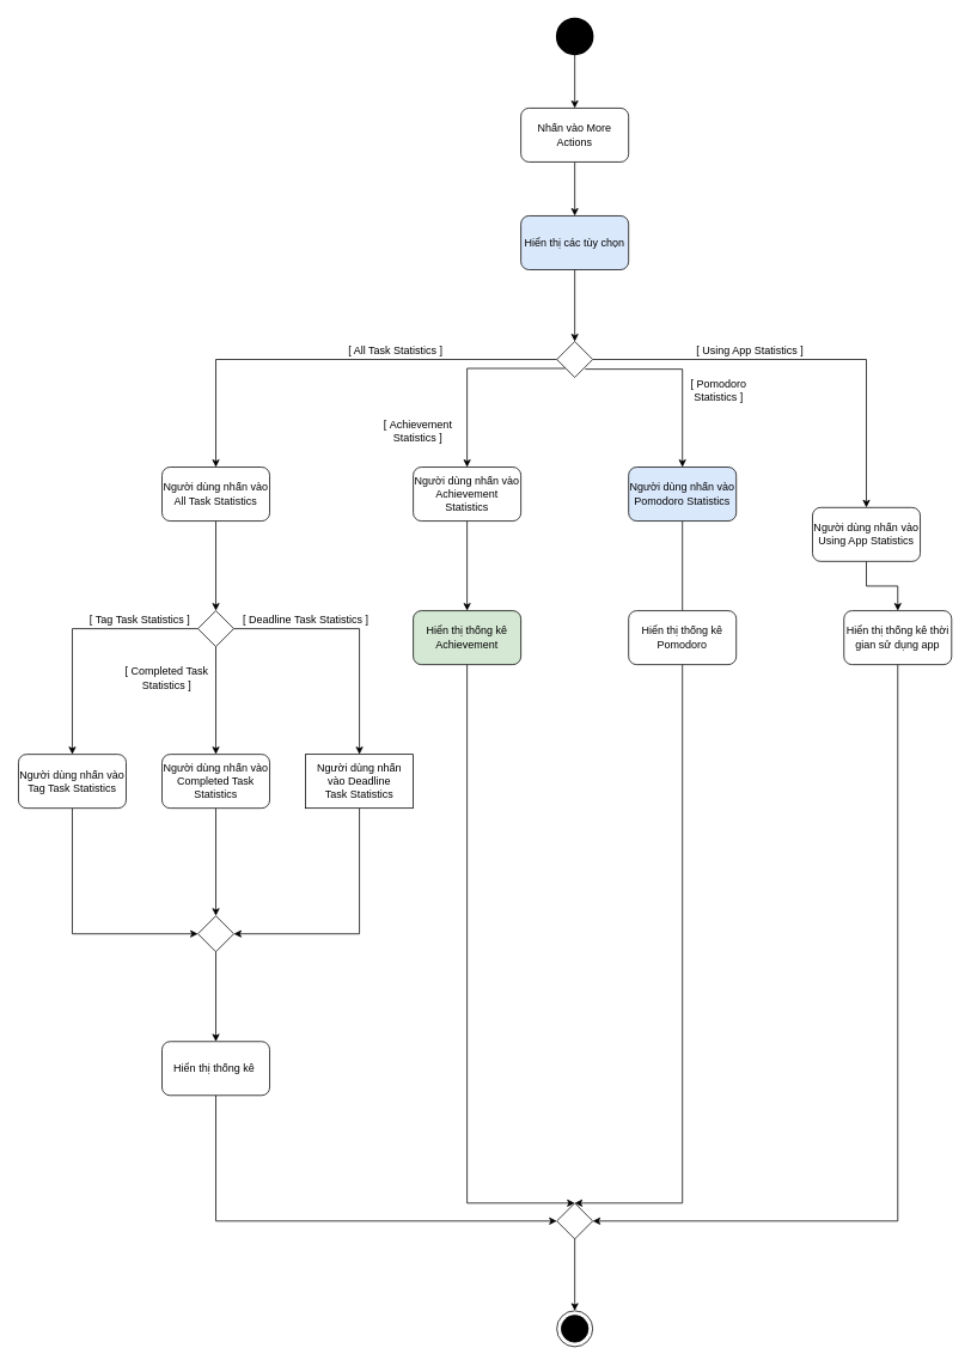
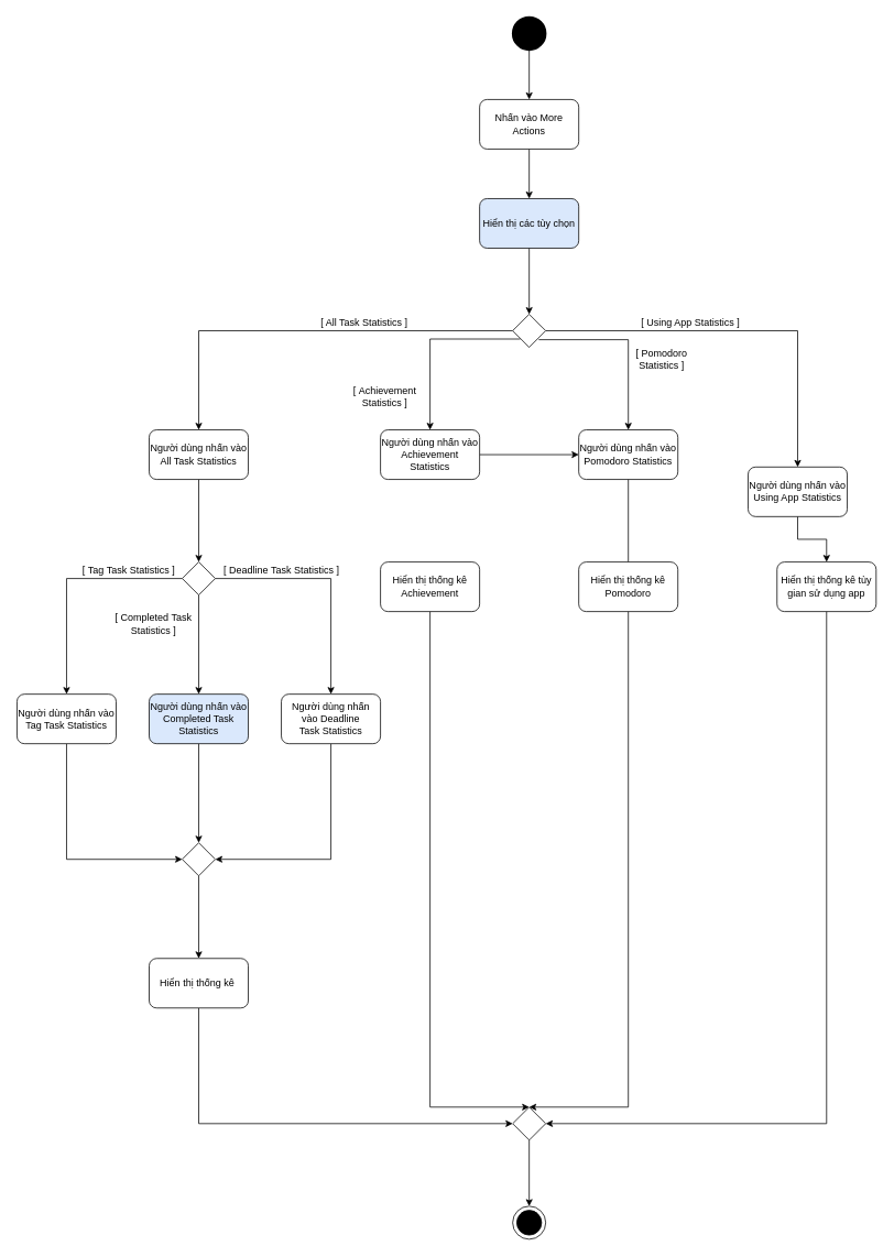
  <mxCell id="0" />
  <mxCell id="1" parent="0" />
  <mxCell id="2" style="edgeStyle=orthogonalEdgeStyle;rounded=0;orthogonalLoop=1;jettySize=auto;html=1;entryX=0.5;entryY=0;entryDx=0;entryDy=0;" parent="1" source="3" target="34" edge="1"><mxGeometry relative="1" as="geometry" /></mxCell>
  <mxCell id="3" value="Hiển thị các tùy chọn" style="rounded=1;whiteSpace=wrap;html=1;fillColor=#dae8fc;" parent="1" vertex="1"><mxGeometry x="580" y="240" width="120" height="60" as="geometry" /></mxCell>
  <mxCell id="4" value="" style="shape=mxgraph.sysml.actFinal;html=1;verticalLabelPosition=bottom;labelBackgroundColor=#ffffff;verticalAlign=top;" parent="1" vertex="1"><mxGeometry x="620" y="1460" width="40" height="40" as="geometry" /></mxCell>
- <mxCell id="5" style="edgeStyle=orthogonalEdgeStyle;rounded=0;orthogonalLoop=1;jettySize=auto;html=1;entryX=0.5;entryY=0;entryDx=0;entryDy=0;" parent="1" source="6" target="21" edge="1"><mxGeometry relative="1" as="geometry" /></mxCell>
+ <mxCell id="5" style="edgeStyle=orthogonalEdgeStyle;rounded=0;orthogonalLoop=1;jettySize=auto;html=1;" parent="1" source="6" target="17" edge="1"><mxGeometry relative="1" as="geometry" /></mxCell>
  <mxCell id="6" value="Người dùng nhấn vào Achievement Statistics" style="rounded=1;whiteSpace=wrap;html=1;" parent="1" vertex="1"><mxGeometry x="460" y="520" width="120" height="60" as="geometry" /></mxCell>
  <mxCell id="7" style="edgeStyle=orthogonalEdgeStyle;rounded=0;orthogonalLoop=1;jettySize=auto;html=1;entryX=0.5;entryY=0;entryDx=0;entryDy=0;" parent="1" source="8" target="38" edge="1"><mxGeometry relative="1" as="geometry" /></mxCell>
  <mxCell id="8" value="Người dùng nhấn vào All Task Statistics" style="rounded=1;whiteSpace=wrap;html=1;" parent="1" vertex="1"><mxGeometry x="180" y="520" width="120" height="60" as="geometry" /></mxCell>
  <mxCell id="9" style="edgeStyle=orthogonalEdgeStyle;rounded=0;orthogonalLoop=1;jettySize=auto;html=1;entryX=1;entryY=0.5;entryDx=0;entryDy=0;" parent="1" source="10" target="40" edge="1"><mxGeometry relative="1" as="geometry"><Array as="points"><mxPoint x="400" y="1040" /></Array></mxGeometry></mxCell>
- <mxCell id="10" value="Người dùng nhấn vào&amp;nbsp;&lt;span&gt;Deadline Task&amp;nbsp;&lt;/span&gt;Statistics" style="whiteSpace=wrap;html=1;rounded=0;" parent="1" vertex="1"><mxGeometry x="340" y="840" width="120" height="60" as="geometry" /></mxCell>
+ <mxCell id="10" value="Người dùng nhấn vào&amp;nbsp;&lt;span&gt;Deadline Task&amp;nbsp;&lt;/span&gt;Statistics" style="rounded=1;whiteSpace=wrap;html=1;" parent="1" vertex="1"><mxGeometry x="340" y="840" width="120" height="60" as="geometry" /></mxCell>
  <mxCell id="11" style="edgeStyle=orthogonalEdgeStyle;rounded=0;orthogonalLoop=1;jettySize=auto;html=1;" parent="1" source="12" target="40" edge="1"><mxGeometry relative="1" as="geometry" /></mxCell>
- <mxCell id="12" value="Người dùng nhấn vào Completed Task Statistics" style="rounded=1;whiteSpace=wrap;html=1;" parent="1" vertex="1"><mxGeometry x="180" y="840" width="120" height="60" as="geometry" /></mxCell>
+ <mxCell id="12" value="Người dùng nhấn vào Completed Task Statistics" style="rounded=1;whiteSpace=wrap;html=1;fillColor=#dae8fc;" parent="1" vertex="1"><mxGeometry x="180" y="840" width="120" height="60" as="geometry" /></mxCell>
  <mxCell id="13" value="&lt;span style=&quot;color: rgba(0 , 0 , 0 , 0) ; font-family: monospace ; font-size: 0px&quot;&gt;%3CmxGraphModel%3E%3Croot%3E%3CmxCell%20id%3D%220%22%2F%3E%3CmxCell%20id%3D%221%22%20parent%3D%220%22%2F%3E%3CmxCell%20id%3D%222%22%20value%3D%22False%22%20style%3D%22text%3Bhtml%3D1%3Balign%3Dcenter%3BverticalAlign%3Dmiddle%3Bresizable%3D0%3Bpoints%3D%5B%5D%3Bautosize%3D1%3B%22%20vertex%3D%221%22%20parent%3D%221%22%3E%3CmxGeometry%20y%3D%22920%22%20width%3D%2250%22%20height%3D%2220%22%20as%3D%22geometry%22%2F%3E%3C%2FmxCell%3E%3C%2Froot%3E%3C%2FmxGraphModel%3E&lt;/span&gt;" style="text;html=1;align=center;verticalAlign=middle;resizable=0;points=[];autosize=1;" parent="1" vertex="1"><mxGeometry x="550" y="1090" width="20" height="20" as="geometry" /></mxCell>
  <mxCell id="14" style="edgeStyle=orthogonalEdgeStyle;rounded=0;orthogonalLoop=1;jettySize=auto;html=1;entryX=0;entryY=0.5;entryDx=0;entryDy=0;" parent="1" source="15" target="40" edge="1"><mxGeometry relative="1" as="geometry"><Array as="points"><mxPoint x="80" y="1040" /></Array></mxGeometry></mxCell>
  <mxCell id="15" value="Người dùng nhấn vào Tag Task Statistics" style="rounded=1;whiteSpace=wrap;html=1;" parent="1" vertex="1"><mxGeometry y="840" width="120" height="60" as="geometry" x="20" /></mxCell>
  <mxCell id="16" style="edgeStyle=orthogonalEdgeStyle;rounded=0;orthogonalLoop=1;jettySize=auto;html=1;entryX=0.5;entryY=0;entryDx=0;entryDy=0;endArrow=none;" parent="1" source="17" target="23" edge="1"><mxGeometry relative="1" as="geometry" /></mxCell>
- <mxCell id="17" value="Người dùng nhấn vào Pomodoro Statistics" style="rounded=1;whiteSpace=wrap;html=1;fillColor=#dae8fc;" parent="1" vertex="1"><mxGeometry x="700" y="520" width="120" height="60" as="geometry" /></mxCell>
+ <mxCell id="17" value="Người dùng nhấn vào Pomodoro Statistics" style="rounded=1;whiteSpace=wrap;html=1;" parent="1" vertex="1"><mxGeometry x="700" y="520" width="120" height="60" as="geometry" /></mxCell>
  <mxCell id="18" style="edgeStyle=orthogonalEdgeStyle;rounded=0;orthogonalLoop=1;jettySize=auto;html=1;entryX=0.5;entryY=0;entryDx=0;entryDy=0;" parent="1" source="19" target="25" edge="1"><mxGeometry relative="1" as="geometry" /></mxCell>
  <mxCell id="19" value="Người dùng nhấn vào Using App Statistics" style="rounded=1;whiteSpace=wrap;html=1;" parent="1" vertex="1"><mxGeometry x="905" y="565" width="120" height="60" as="geometry" /></mxCell>
  <mxCell id="20" style="edgeStyle=orthogonalEdgeStyle;rounded=0;orthogonalLoop=1;jettySize=auto;html=1;entryX=0.5;entryY=0;entryDx=0;entryDy=0;" edge="1" parent="1" source="21" target="44"><mxGeometry relative="1" as="geometry"><Array as="points"><mxPoint x="520" y="1340" /></Array></mxGeometry></mxCell>
- <mxCell id="21" value="Hiển thị thống kê Achievement" style="rounded=1;whiteSpace=wrap;html=1;fillColor=#d5e8d4;" parent="1" vertex="1"><mxGeometry x="460" y="680" width="120" height="60" as="geometry" /></mxCell>
+ <mxCell id="21" value="Hiển thị thống kê Achievement" style="rounded=1;whiteSpace=wrap;html=1;" parent="1" vertex="1"><mxGeometry x="460" y="680" width="120" height="60" as="geometry" /></mxCell>
  <mxCell id="22" style="edgeStyle=orthogonalEdgeStyle;rounded=0;orthogonalLoop=1;jettySize=auto;html=1;entryX=0.5;entryY=0;entryDx=0;entryDy=0;" edge="1" parent="1" source="23" target="44"><mxGeometry relative="1" as="geometry"><Array as="points"><mxPoint x="760" y="1340" /></Array></mxGeometry></mxCell>
  <mxCell id="23" value="&lt;span&gt;Hiển thị thống kê Pomodoro&lt;/span&gt;" style="rounded=1;whiteSpace=wrap;html=1;" parent="1" vertex="1"><mxGeometry x="700" y="680" width="120" height="60" as="geometry" /></mxCell>
  <mxCell id="24" style="edgeStyle=orthogonalEdgeStyle;rounded=0;orthogonalLoop=1;jettySize=auto;html=1;entryX=1;entryY=0.5;entryDx=0;entryDy=0;" parent="1" source="25" target="44" edge="1"><mxGeometry relative="1" as="geometry"><Array as="points"><mxPoint x="1000" y="1360" /></Array></mxGeometry></mxCell>
- <mxCell id="25" value="&lt;span&gt;Hiển thị thống kê thời gian sử dụng app&lt;/span&gt;" style="rounded=1;whiteSpace=wrap;html=1;" parent="1" vertex="1"><mxGeometry x="940" y="680" width="120" height="60" as="geometry" /></mxCell>
+ <mxCell id="25" value="&lt;span&gt;Hiển thị thống kê tùy gian sử dụng app&lt;/span&gt;" style="rounded=1;whiteSpace=wrap;html=1;" parent="1" vertex="1"><mxGeometry x="940" y="680" width="120" height="60" as="geometry" /></mxCell>
  <mxCell id="26" style="edgeStyle=orthogonalEdgeStyle;rounded=0;orthogonalLoop=1;jettySize=auto;html=1;entryX=0.5;entryY=0;entryDx=0;entryDy=0;" parent="1" source="27" target="3" edge="1"><mxGeometry relative="1" as="geometry" /></mxCell>
  <mxCell id="27" value="Nhấn vào More Actions" style="rounded=1;whiteSpace=wrap;html=1;" parent="1" vertex="1"><mxGeometry x="580" y="120" width="120" height="60" as="geometry" /></mxCell>
  <mxCell id="28" style="edgeStyle=orthogonalEdgeStyle;rounded=0;orthogonalLoop=1;jettySize=auto;html=1;entryX=0.5;entryY=0;entryDx=0;entryDy=0;" parent="1" source="29" target="27" edge="1"><mxGeometry relative="1" as="geometry" /></mxCell>
  <mxCell id="29" value="" style="shape=ellipse;html=1;fillColor=#000000;strokeWidth=2;verticalLabelPosition=bottom;verticalAlignment=top;perimeter=ellipsePerimeter;" parent="1" vertex="1"><mxGeometry x="620" y="20" width="40" height="40" as="geometry" /></mxCell>
  <mxCell id="30" style="edgeStyle=orthogonalEdgeStyle;rounded=0;orthogonalLoop=1;jettySize=auto;html=1;entryX=0.5;entryY=0;entryDx=0;entryDy=0;" parent="1" source="34" target="8" edge="1"><mxGeometry relative="1" as="geometry" /></mxCell>
  <mxCell id="31" style="edgeStyle=orthogonalEdgeStyle;rounded=0;orthogonalLoop=1;jettySize=auto;html=1;" parent="1" source="34" target="19" edge="1"><mxGeometry relative="1" as="geometry" /></mxCell>
  <mxCell id="32" style="edgeStyle=orthogonalEdgeStyle;rounded=0;orthogonalLoop=1;jettySize=auto;html=1;entryX=0.5;entryY=0;entryDx=0;entryDy=0;exitX=0.23;exitY=0.75;exitDx=0;exitDy=0;exitPerimeter=0;" edge="1" parent="1" source="34" target="6"><mxGeometry relative="1" as="geometry"><Array as="points"><mxPoint x="520" y="410" /></Array></mxGeometry></mxCell>
  <mxCell id="33" style="edgeStyle=orthogonalEdgeStyle;rounded=0;orthogonalLoop=1;jettySize=auto;html=1;entryX=0.5;entryY=0;entryDx=0;entryDy=0;exitX=0.79;exitY=0.77;exitDx=0;exitDy=0;exitPerimeter=0;" edge="1" parent="1" source="34" target="17"><mxGeometry relative="1" as="geometry"><Array as="points"><mxPoint x="760" y="411" /></Array></mxGeometry></mxCell>
  <mxCell id="34" value="" style="shape=rhombus;html=1;verticalLabelPosition=bottom;verticalAlignment=top;" parent="1" vertex="1"><mxGeometry x="620" y="380" width="40" height="40" as="geometry" /></mxCell>
  <mxCell id="35" style="edgeStyle=orthogonalEdgeStyle;rounded=0;orthogonalLoop=1;jettySize=auto;html=1;" parent="1" source="38" target="12" edge="1"><mxGeometry relative="1" as="geometry" /></mxCell>
  <mxCell id="36" style="edgeStyle=orthogonalEdgeStyle;rounded=0;orthogonalLoop=1;jettySize=auto;html=1;" parent="1" source="38" target="15" edge="1"><mxGeometry relative="1" as="geometry" /></mxCell>
  <mxCell id="37" style="edgeStyle=orthogonalEdgeStyle;rounded=0;orthogonalLoop=1;jettySize=auto;html=1;" parent="1" source="38" target="10" edge="1"><mxGeometry relative="1" as="geometry" /></mxCell>
  <mxCell id="38" value="" style="shape=rhombus;html=1;verticalLabelPosition=bottom;verticalAlignment=top;" parent="1" vertex="1"><mxGeometry x="220" y="680" width="40" height="40" as="geometry" /></mxCell>
  <mxCell id="39" style="edgeStyle=orthogonalEdgeStyle;rounded=0;orthogonalLoop=1;jettySize=auto;html=1;entryX=0.5;entryY=0;entryDx=0;entryDy=0;" parent="1" source="40" target="42" edge="1"><mxGeometry relative="1" as="geometry" /></mxCell>
  <mxCell id="40" value="" style="shape=rhombus;html=1;verticalLabelPosition=bottom;verticalAlignment=top;" parent="1" vertex="1"><mxGeometry x="220" y="1020" width="40" height="40" as="geometry" /></mxCell>
  <mxCell id="41" style="edgeStyle=orthogonalEdgeStyle;rounded=0;orthogonalLoop=1;jettySize=auto;html=1;entryX=0;entryY=0.5;entryDx=0;entryDy=0;" parent="1" source="42" target="44" edge="1"><mxGeometry relative="1" as="geometry"><Array as="points"><mxPoint x="240" y="1360" /></Array></mxGeometry></mxCell>
  <mxCell id="42" value="Hiển thị thống kê&amp;nbsp;" style="rounded=1;whiteSpace=wrap;html=1;" parent="1" vertex="1"><mxGeometry x="180" y="1160" width="120" height="60" as="geometry" /></mxCell>
  <mxCell id="43" style="edgeStyle=orthogonalEdgeStyle;rounded=0;orthogonalLoop=1;jettySize=auto;html=1;" parent="1" source="44" target="4" edge="1"><mxGeometry relative="1" as="geometry" /></mxCell>
  <mxCell id="44" value="" style="shape=rhombus;html=1;verticalLabelPosition=bottom;verticalAlignment=top;" parent="1" vertex="1"><mxGeometry x="620" y="1340" width="40" height="40" as="geometry" /></mxCell>
  <mxCell id="45" value="[ All Task Statistics ]" style="text;html=1;align=center;verticalAlign=middle;resizable=0;points=[];autosize=1;" parent="1" vertex="1"><mxGeometry x="380" y="380" width="120" height="20" as="geometry" /></mxCell>
  <mxCell id="46" value="[&amp;nbsp;&lt;span&gt;Using App Statistics&amp;nbsp;&lt;/span&gt;]" style="text;html=1;align=center;verticalAlign=middle;resizable=0;points=[];autosize=1;" parent="1" vertex="1"><mxGeometry x="770" y="380" width="130" height="20" as="geometry" /></mxCell>
  <mxCell id="47" value="[&amp;nbsp;&lt;span&gt;Achievement&lt;br&gt;Statistics&amp;nbsp;&lt;/span&gt;]" style="text;html=1;align=center;verticalAlign=middle;resizable=0;points=[];autosize=1;" parent="1" vertex="1"><mxGeometry x="420" y="465" width="90" height="30" as="geometry" /></mxCell>
  <mxCell id="48" value="&lt;span&gt;[ Pomodoro&lt;br&gt;Statistics ]&lt;/span&gt;" style="text;html=1;align=center;verticalAlign=middle;resizable=0;points=[];autosize=1;" parent="1" vertex="1"><mxGeometry x="760" y="420" width="80" height="30" as="geometry" /></mxCell>
  <mxCell id="49" value="[&amp;nbsp;&lt;span&gt;Tag Task Statistics&amp;nbsp;&lt;/span&gt;]" style="text;html=1;align=center;verticalAlign=middle;resizable=0;points=[];autosize=1;" parent="1" vertex="1"><mxGeometry x="90" y="680" width="130" height="20" as="geometry" /></mxCell>
  <mxCell id="50" value="[&amp;nbsp;&lt;span&gt;Deadline Task&amp;nbsp;&lt;/span&gt;&lt;span&gt;Statistics&amp;nbsp;&lt;/span&gt;]" style="text;html=1;align=center;verticalAlign=middle;resizable=0;points=[];autosize=1;" parent="1" vertex="1"><mxGeometry x="260" y="680" width="160" height="20" as="geometry" /></mxCell>
  <mxCell id="51" value="[&amp;nbsp;&lt;span&gt;Completed Task&lt;br&gt;Statistics&amp;nbsp;&lt;/span&gt;]" style="text;html=1;align=center;verticalAlign=middle;resizable=0;points=[];autosize=1;" parent="1" vertex="1"><mxGeometry x="130" y="740" width="110" height="30" as="geometry" /></mxCell>
